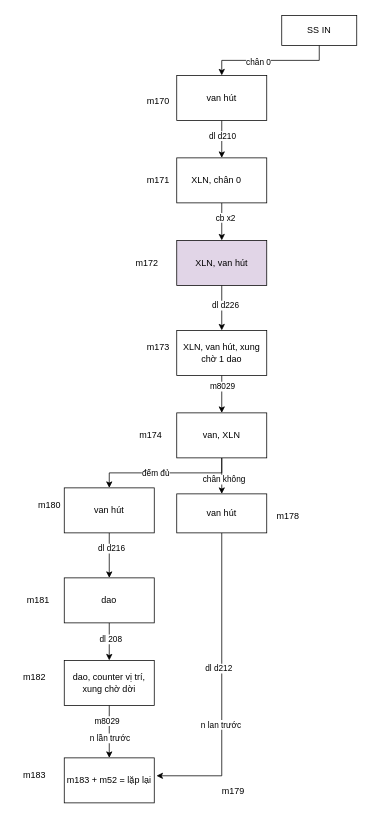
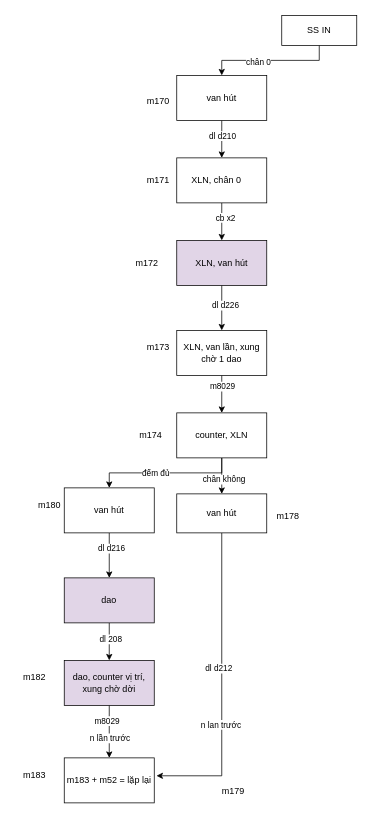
  <mxCell id="0" />
  <mxCell id="1" parent="0" />
  <mxCell id="2" style="edgeStyle=orthogonalEdgeStyle;rounded=0;orthogonalLoop=1;jettySize=auto;html=1;exitX=0.5;exitY=1;exitDx=0;exitDy=0;" edge="1" parent="1" source="4" target="7"><mxGeometry relative="1" as="geometry" /></mxCell>
  <mxCell id="3" value="chân 0" style="edgeLabel;html=1;align=center;verticalAlign=middle;resizable=0;points=[];" vertex="1" connectable="0" parent="2"><mxGeometry x="0.195" y="2" relative="1" as="geometry"><mxPoint as="offset" /></mxGeometry></mxCell>
  <mxCell id="4" value="SS IN" style="whiteSpace=wrap;html=1;" vertex="1" parent="1"><mxGeometry x="375" y="20" width="100" height="40" as="geometry" /></mxCell>
  <mxCell id="5" style="edgeStyle=orthogonalEdgeStyle;rounded=0;orthogonalLoop=1;jettySize=auto;html=1;exitX=0.5;exitY=1;exitDx=0;exitDy=0;entryX=0.5;entryY=0;entryDx=0;entryDy=0;" edge="1" parent="1" source="7" target="11"><mxGeometry relative="1" as="geometry" /></mxCell>
  <mxCell id="6" value="dl d210" style="edgeLabel;html=1;align=center;verticalAlign=middle;resizable=0;points=[];" vertex="1" connectable="0" parent="5"><mxGeometry x="-0.608" y="-2" relative="1" as="geometry"><mxPoint x="2" y="10" as="offset" /></mxGeometry></mxCell>
  <mxCell id="7" value="van hút" style="whiteSpace=wrap;html=1;" vertex="1" parent="1"><mxGeometry x="235" y="100" width="120" height="60" as="geometry" /></mxCell>
  <mxCell id="8" value="m170" style="text;html=1;align=center;verticalAlign=middle;resizable=0;points=[];autosize=1;strokeColor=none;fillColor=none;" vertex="1" parent="1"><mxGeometry x="185" y="120" width="50" height="30" as="geometry" /></mxCell>
  <mxCell id="9" style="edgeStyle=orthogonalEdgeStyle;rounded=0;orthogonalLoop=1;jettySize=auto;html=1;exitX=0.5;exitY=1;exitDx=0;exitDy=0;entryX=0.5;entryY=0;entryDx=0;entryDy=0;" edge="1" parent="1" source="11" target="15"><mxGeometry relative="1" as="geometry" /></mxCell>
  <mxCell id="10" value="cb x2" style="edgeLabel;html=1;align=center;verticalAlign=middle;resizable=0;points=[];" vertex="1" connectable="0" parent="9"><mxGeometry x="-0.232" y="4" relative="1" as="geometry"><mxPoint as="offset" /></mxGeometry></mxCell>
  <mxCell id="11" value="XLN, chân 0&lt;span style=&quot;white-space: pre;&quot;&gt;&#09;&lt;/span&gt;" style="whiteSpace=wrap;html=1;" vertex="1" parent="1"><mxGeometry x="235" y="210" width="120" height="60" as="geometry" /></mxCell>
  <mxCell id="12" value="m171" style="text;html=1;align=center;verticalAlign=middle;resizable=0;points=[];autosize=1;strokeColor=none;fillColor=none;" vertex="1" parent="1"><mxGeometry x="185" y="225" width="50" height="30" as="geometry" /></mxCell>
  <mxCell id="13" style="edgeStyle=orthogonalEdgeStyle;rounded=0;orthogonalLoop=1;jettySize=auto;html=1;exitX=0.5;exitY=1;exitDx=0;exitDy=0;entryX=0.5;entryY=0;entryDx=0;entryDy=0;" edge="1" parent="1" source="15" target="19"><mxGeometry relative="1" as="geometry" /></mxCell>
  <mxCell id="14" value="dl d226" style="edgeLabel;html=1;align=center;verticalAlign=middle;resizable=0;points=[];" vertex="1" connectable="0" parent="13"><mxGeometry x="-0.133" y="4" relative="1" as="geometry"><mxPoint as="offset" /></mxGeometry></mxCell>
  <mxCell id="15" value="XLN, van hút" style="whiteSpace=wrap;html=1;fillColor=#e1d5e7;" vertex="1" parent="1"><mxGeometry x="235" y="320" width="120" height="60" as="geometry" /></mxCell>
  <mxCell id="16" value="m172" style="text;html=1;align=center;verticalAlign=middle;resizable=0;points=[];autosize=1;strokeColor=none;fillColor=none;" vertex="1" parent="1"><mxGeometry x="170" y="335" width="50" height="30" as="geometry" /></mxCell>
  <mxCell id="17" style="edgeStyle=orthogonalEdgeStyle;rounded=0;orthogonalLoop=1;jettySize=auto;html=1;exitX=0.5;exitY=1;exitDx=0;exitDy=0;entryX=0.5;entryY=0;entryDx=0;entryDy=0;" edge="1" parent="1" source="19" target="25"><mxGeometry relative="1" as="geometry" /></mxCell>
  <mxCell id="18" value="m8029" style="edgeLabel;html=1;align=center;verticalAlign=middle;resizable=0;points=[];" vertex="1" connectable="0" parent="17"><mxGeometry x="-0.424" relative="1" as="geometry"><mxPoint as="offset" /></mxGeometry></mxCell>
- <mxCell id="19" value="XLN, van hút, xung chờ 1 dao" style="whiteSpace=wrap;html=1;" vertex="1" parent="1"><mxGeometry x="235" y="440" width="120" height="60" as="geometry" /></mxCell>
+ <mxCell id="19" value="XLN, van lần, xung chờ 1 dao" style="whiteSpace=wrap;html=1;" vertex="1" parent="1"><mxGeometry x="235" y="440" width="120" height="60" as="geometry" /></mxCell>
  <mxCell id="20" value="m173" style="text;html=1;align=center;verticalAlign=middle;resizable=0;points=[];autosize=1;strokeColor=none;fillColor=none;" vertex="1" parent="1"><mxGeometry x="185" y="448" width="50" height="30" as="geometry" /></mxCell>
  <mxCell id="21" style="edgeStyle=orthogonalEdgeStyle;rounded=0;orthogonalLoop=1;jettySize=auto;html=1;exitX=0.5;exitY=1;exitDx=0;exitDy=0;" edge="1" parent="1" source="25" target="29"><mxGeometry relative="1" as="geometry" /></mxCell>
  <mxCell id="22" value="đếm đủ" style="edgeLabel;html=1;align=center;verticalAlign=middle;resizable=0;points=[];" vertex="1" connectable="0" parent="21"><mxGeometry x="0.149" relative="1" as="geometry"><mxPoint as="offset" /></mxGeometry></mxCell>
  <mxCell id="23" style="edgeStyle=orthogonalEdgeStyle;rounded=0;orthogonalLoop=1;jettySize=auto;html=1;exitX=0.5;exitY=1;exitDx=0;exitDy=0;" edge="1" parent="1" source="25" target="45"><mxGeometry relative="1" as="geometry" /></mxCell>
  <mxCell id="24" value="chân không" style="edgeLabel;html=1;align=center;verticalAlign=middle;resizable=0;points=[];" vertex="1" connectable="0" parent="23"><mxGeometry x="0.163" y="2" relative="1" as="geometry"><mxPoint as="offset" /></mxGeometry></mxCell>
- <mxCell id="25" value="van, XLN" style="whiteSpace=wrap;html=1;" vertex="1" parent="1"><mxGeometry x="235" y="550" width="120" height="60" as="geometry" /></mxCell>
+ <mxCell id="25" value="counter, XLN" style="whiteSpace=wrap;html=1;" vertex="1" parent="1"><mxGeometry x="235" y="550" width="120" height="60" as="geometry" /></mxCell>
  <mxCell id="26" value="m174" style="text;html=1;align=center;verticalAlign=middle;resizable=0;points=[];autosize=1;strokeColor=none;fillColor=none;" vertex="1" parent="1"><mxGeometry x="175" y="565" width="50" height="30" as="geometry" /></mxCell>
  <mxCell id="27" style="edgeStyle=orthogonalEdgeStyle;rounded=0;orthogonalLoop=1;jettySize=auto;html=1;exitX=0.5;exitY=1;exitDx=0;exitDy=0;entryX=0.5;entryY=0;entryDx=0;entryDy=0;" edge="1" parent="1" source="29" target="33"><mxGeometry relative="1" as="geometry" /></mxCell>
  <mxCell id="28" value="dl d216" style="edgeLabel;html=1;align=center;verticalAlign=middle;resizable=0;points=[];" vertex="1" connectable="0" parent="27"><mxGeometry x="-0.347" y="2" relative="1" as="geometry"><mxPoint as="offset" /></mxGeometry></mxCell>
  <mxCell id="29" value="van hút" style="whiteSpace=wrap;html=1;" vertex="1" parent="1"><mxGeometry x="85" y="650" width="120" height="60" as="geometry" /></mxCell>
  <mxCell id="30" value="m180" style="text;html=1;align=center;verticalAlign=middle;resizable=0;points=[];autosize=1;strokeColor=none;fillColor=none;" vertex="1" parent="1"><mxGeometry x="40" y="658" width="50" height="30" as="geometry" /></mxCell>
  <mxCell id="31" style="edgeStyle=orthogonalEdgeStyle;rounded=0;orthogonalLoop=1;jettySize=auto;html=1;exitX=0.5;exitY=1;exitDx=0;exitDy=0;entryX=0.5;entryY=0;entryDx=0;entryDy=0;" edge="1" parent="1" source="33" target="38"><mxGeometry relative="1" as="geometry" /></mxCell>
  <mxCell id="32" value="dl 208" style="edgeLabel;html=1;align=center;verticalAlign=middle;resizable=0;points=[];" vertex="1" connectable="0" parent="31"><mxGeometry x="-0.16" y="1" relative="1" as="geometry"><mxPoint as="offset" /></mxGeometry></mxCell>
- <mxCell id="33" value="dao" style="whiteSpace=wrap;html=1;" vertex="1" parent="1"><mxGeometry x="85" y="770" width="120" height="60" as="geometry" /></mxCell>
- <mxCell id="34" value="m181" style="text;html=1;align=center;verticalAlign=middle;resizable=0;points=[];autosize=1;strokeColor=none;fillColor=none;" vertex="1" parent="1"><mxGeometry x="25" y="785" width="50" height="30" as="geometry" /></mxCell>
+ <mxCell id="33" value="dao" style="whiteSpace=wrap;html=1;fillColor=#e1d5e7;" vertex="1" parent="1"><mxGeometry x="85" y="770" width="120" height="60" as="geometry" /></mxCell>
  <mxCell id="35" style="edgeStyle=orthogonalEdgeStyle;rounded=0;orthogonalLoop=1;jettySize=auto;html=1;exitX=0.5;exitY=1;exitDx=0;exitDy=0;entryX=0.5;entryY=0;entryDx=0;entryDy=0;" edge="1" parent="1" source="38" target="40"><mxGeometry relative="1" as="geometry" /></mxCell>
  <mxCell id="36" value="m8029" style="edgeLabel;html=1;align=center;verticalAlign=middle;resizable=0;points=[];" vertex="1" connectable="0" parent="35"><mxGeometry x="-0.422" y="-4" relative="1" as="geometry"><mxPoint as="offset" /></mxGeometry></mxCell>
  <mxCell id="37" value="n lần trước" style="edgeLabel;html=1;align=center;verticalAlign=middle;resizable=0;points=[];" vertex="1" connectable="0" parent="35"><mxGeometry x="0.218" relative="1" as="geometry"><mxPoint as="offset" /></mxGeometry></mxCell>
- <mxCell id="38" value="dao, counter vị trí, xung chờ dời" style="whiteSpace=wrap;html=1;" vertex="1" parent="1"><mxGeometry x="85" y="880" width="120" height="60" as="geometry" /></mxCell>
+ <mxCell id="38" value="dao, counter vị trí, xung chờ dời" style="whiteSpace=wrap;html=1;fillColor=#e1d5e7;" vertex="1" parent="1"><mxGeometry x="85" y="880" width="120" height="60" as="geometry" /></mxCell>
  <mxCell id="39" value="m182" style="text;html=1;align=center;verticalAlign=middle;resizable=0;points=[];autosize=1;strokeColor=none;fillColor=none;" vertex="1" parent="1"><mxGeometry x="20" y="888" width="50" height="30" as="geometry" /></mxCell>
  <mxCell id="40" value="m183 + m52 = lặp lại" style="whiteSpace=wrap;html=1;" vertex="1" parent="1"><mxGeometry x="85" y="1010" width="120" height="60" as="geometry" /></mxCell>
  <mxCell id="41" value="m183" style="text;html=1;align=center;verticalAlign=middle;resizable=0;points=[];autosize=1;strokeColor=none;fillColor=none;glass=1;" vertex="1" parent="1"><mxGeometry x="20" y="1018" width="50" height="30" as="geometry" /></mxCell>
  <mxCell id="42" style="edgeStyle=orthogonalEdgeStyle;rounded=0;orthogonalLoop=1;jettySize=auto;html=1;exitX=0.5;exitY=1;exitDx=0;exitDy=0;entryX=1.025;entryY=0.398;entryDx=0;entryDy=0;entryPerimeter=0;" edge="1" parent="1" source="45" target="40"><mxGeometry relative="1" as="geometry"><mxPoint x="295" y="785" as="targetPoint" /><Array as="points"><mxPoint x="295" y="1034" /></Array></mxGeometry></mxCell>
  <mxCell id="43" value="dl d212" style="edgeLabel;html=1;align=center;verticalAlign=middle;resizable=0;points=[];" vertex="1" connectable="0" parent="42"><mxGeometry x="-0.124" y="-5" relative="1" as="geometry"><mxPoint as="offset" /></mxGeometry></mxCell>
  <mxCell id="44" value="n lan trước" style="edgeLabel;html=1;align=center;verticalAlign=middle;resizable=0;points=[];" vertex="1" connectable="0" parent="42"><mxGeometry x="0.239" y="-2" relative="1" as="geometry"><mxPoint as="offset" /></mxGeometry></mxCell>
  <mxCell id="45" value="van hút" style="whiteSpace=wrap;html=1;" vertex="1" parent="1"><mxGeometry x="235" y="658" width="120" height="52" as="geometry" /></mxCell>
  <mxCell id="46" value="m178" style="text;html=1;align=center;verticalAlign=middle;resizable=0;points=[];autosize=1;strokeColor=none;fillColor=none;" vertex="1" parent="1"><mxGeometry x="358" y="673" width="50" height="30" as="geometry" /></mxCell>
  <mxCell id="47" value="m179" style="text;html=1;align=center;verticalAlign=middle;resizable=0;points=[];autosize=1;strokeColor=none;fillColor=none;" vertex="1" parent="1"><mxGeometry x="285" y="1040" width="50" height="30" as="geometry" /></mxCell>
